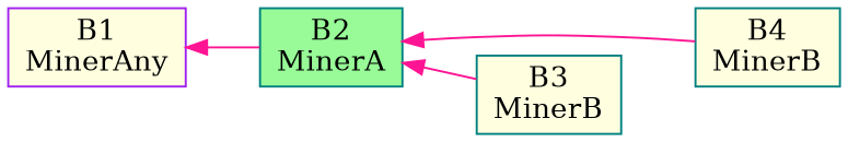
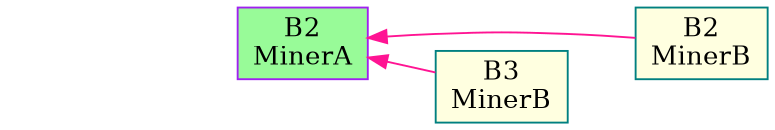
  digraph {
    rankdir=RL
    node [color=purple fillcolor=lightyellow shape=box style=filled]
    edge [color=deeppink]
-   n1 [label="B1\nMinerAny"]
-   n2 [color=teal fillcolor=palegreen label="B2\nMinerA"]
+   n2 [fillcolor=palegreen label="B2\nMinerA"]
    n3 [color=teal label="B3\nMinerB"]
-   n4 [color=teal label="B4\nMinerB"]
-   n2 -> n1
+   n4 [color=teal label="B2\nMinerB"]
    n3 -> n2
    n4 -> n2
    n4 -> n3 [style=invis color=""]
  }
